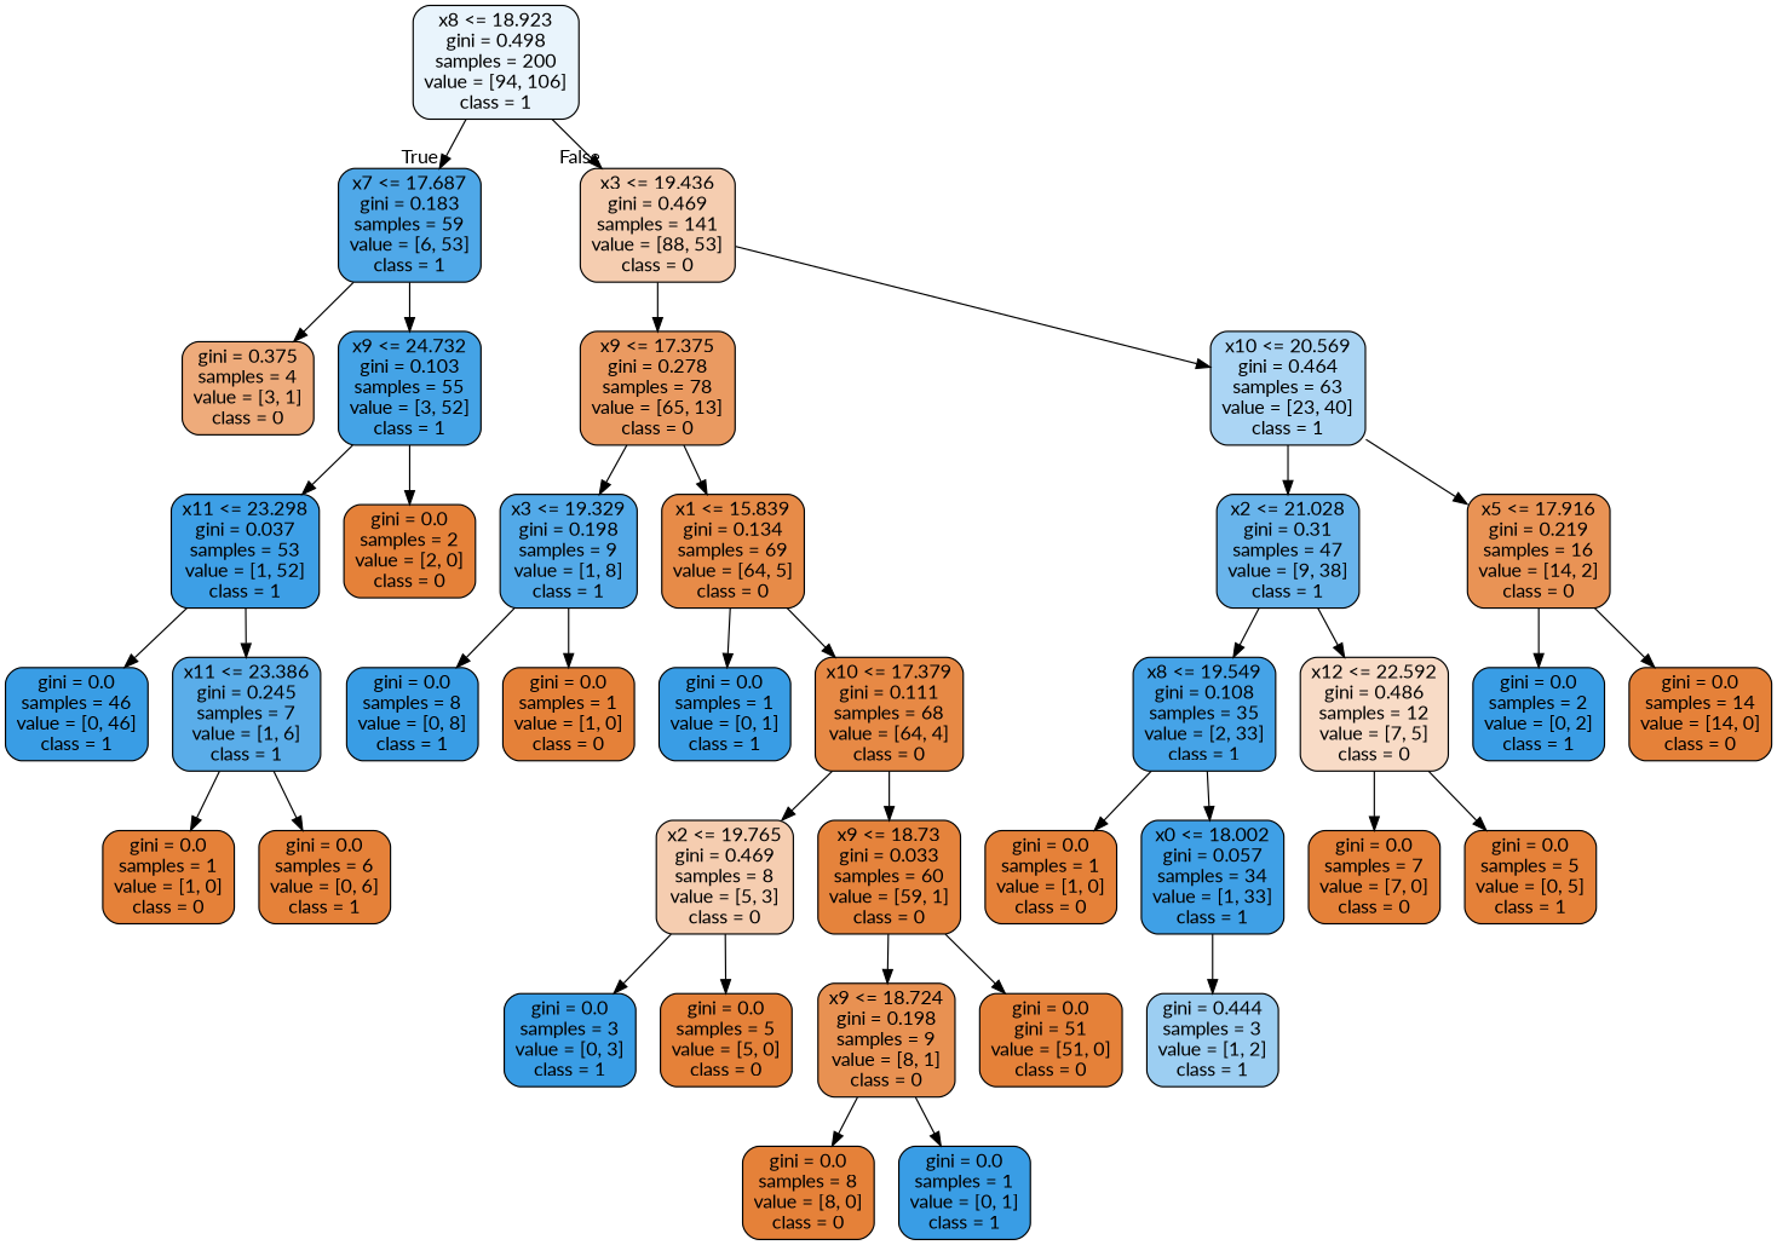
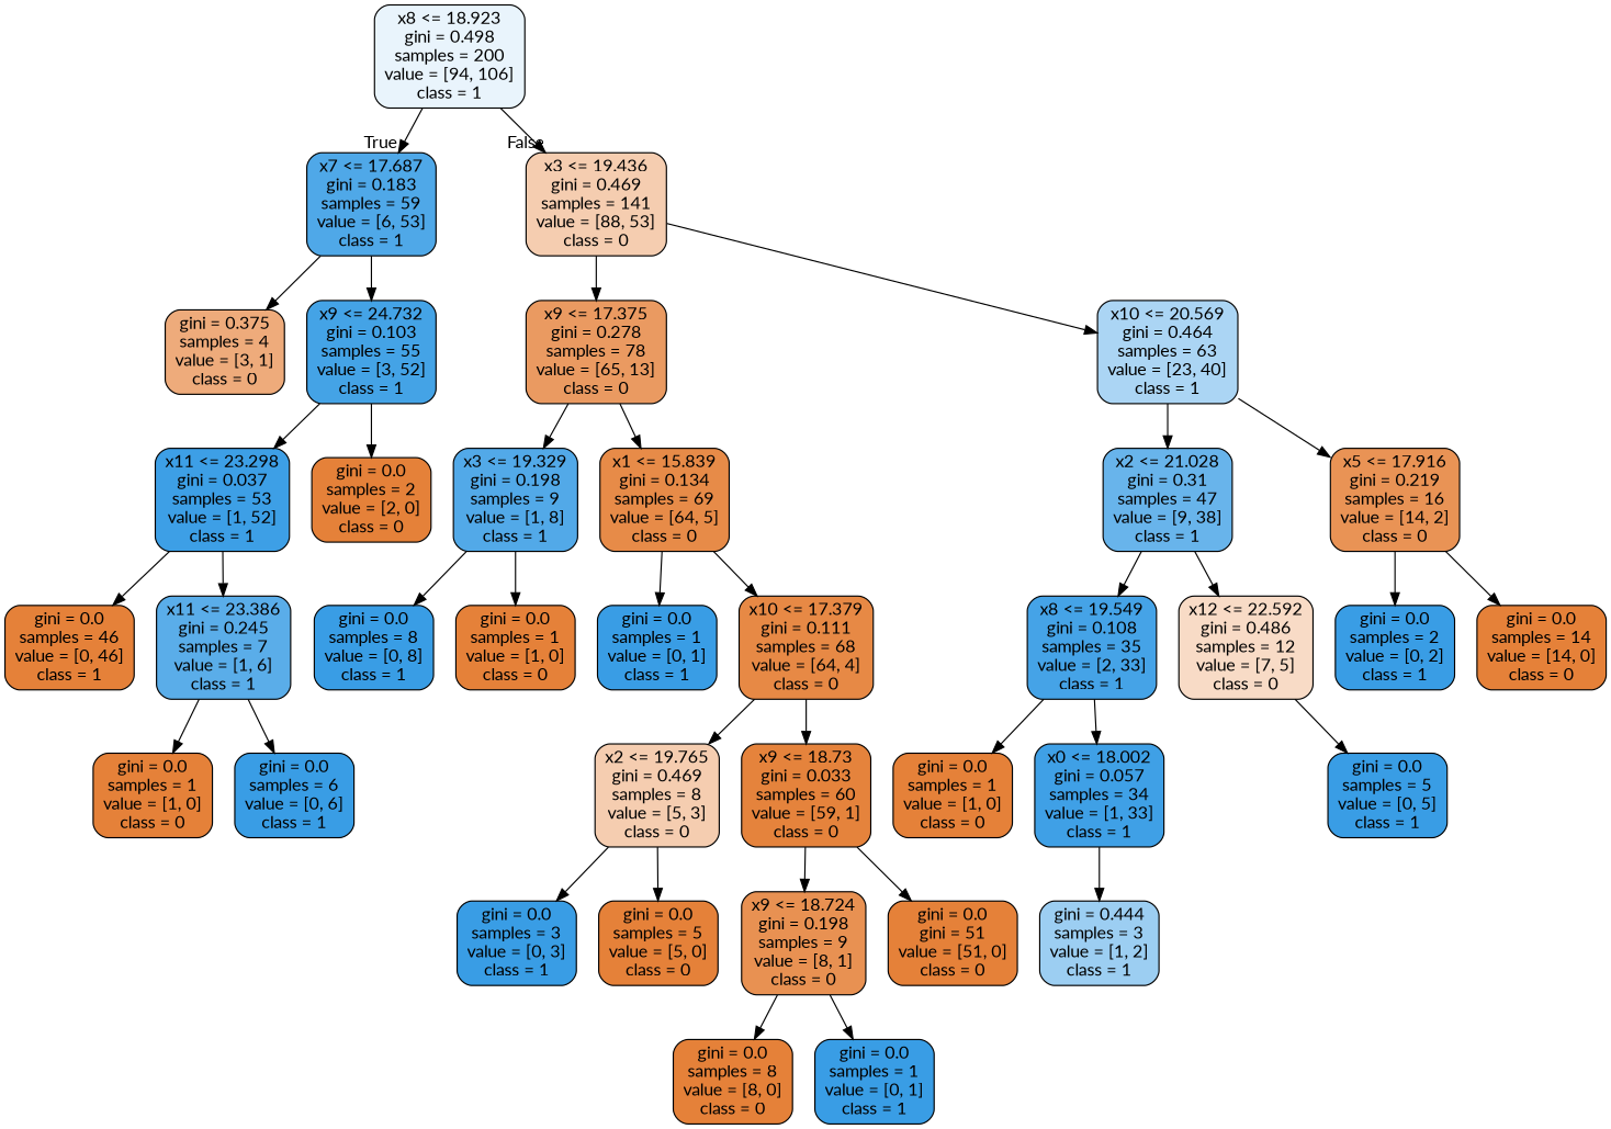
  digraph {
    fontname=Lato
    node [color=black fillcolor="#e58139" fontname=Lato shape=box style="filled, rounded"]
    edge [fontname=Lato]
    n1 [fillcolor="#e9f4fc" label="x8 <= 18.923\ngini = 0.498\nsamples = 200\nvalue = [94, 106]\nclass = 1"]
    n2 [fillcolor="#4fa8e8" label="x7 <= 17.687\ngini = 0.183\nsamples = 59\nvalue = [6, 53]\nclass = 1"]
    n3 [fillcolor="#f5cdb0" label="x3 <= 19.436\ngini = 0.469\nsamples = 141\nvalue = [88, 53]\nclass = 0"]
    n4 [fillcolor="#eeab7b" label="gini = 0.375\nsamples = 4\nvalue = [3, 1]\nclass = 0"]
    n5 [fillcolor="#44a3e6" label="x9 <= 24.732\ngini = 0.103\nsamples = 55\nvalue = [3, 52]\nclass = 1"]
    n6 [fillcolor="#ea9a61" label="x9 <= 17.375\ngini = 0.278\nsamples = 78\nvalue = [65, 13]\nclass = 0"]
    n7 [fillcolor="#abd5f4" label="x10 <= 20.569\ngini = 0.464\nsamples = 63\nvalue = [23, 40]\nclass = 1"]
    n8 [fillcolor="#3d9fe6" label="x11 <= 23.298\ngini = 0.037\nsamples = 53\nvalue = [1, 52]\nclass = 1"]
    n9 [label="gini = 0.0\nsamples = 2\nvalue = [2, 0]\nclass = 0"]
-   n10 [fillcolor="#399de5" label="gini = 0.0\nsamples = 46\nvalue = [0, 46]\nclass = 1"]
+   n10 [label="gini = 0.0\nsamples = 46\nvalue = [0, 46]\nclass = 1"]
    n11 [fillcolor="#5aade9" label="x11 <= 23.386\ngini = 0.245\nsamples = 7\nvalue = [1, 6]\nclass = 1"]
    n12 [label="gini = 0.0\nsamples = 1\nvalue = [1, 0]\nclass = 0"]
-   n13 [label="gini = 0.0\nsamples = 6\nvalue = [0, 6]\nclass = 1"]
+   n13 [fillcolor="#399de5" label="gini = 0.0\nsamples = 6\nvalue = [0, 6]\nclass = 1"]
    n14 [fillcolor="#52a9e8" label="x3 <= 19.329\ngini = 0.198\nsamples = 9\nvalue = [1, 8]\nclass = 1"]
    n15 [fillcolor="#e78b48" label="x1 <= 15.839\ngini = 0.134\nsamples = 69\nvalue = [64, 5]\nclass = 0"]
    n16 [fillcolor="#68b4eb" label="x2 <= 21.028\ngini = 0.31\nsamples = 47\nvalue = [9, 38]\nclass = 1"]
    n17 [fillcolor="#e99355" label="x5 <= 17.916\ngini = 0.219\nsamples = 16\nvalue = [14, 2]\nclass = 0"]
    n18 [fillcolor="#399de5" label="gini = 0.0\nsamples = 8\nvalue = [0, 8]\nclass = 1"]
    n19 [label="gini = 0.0\nsamples = 1\nvalue = [1, 0]\nclass = 0"]
    n20 [fillcolor="#399de5" label="gini = 0.0\nsamples = 1\nvalue = [0, 1]\nclass = 1"]
    n21 [fillcolor="#e78945" label="x10 <= 17.379\ngini = 0.111\nsamples = 68\nvalue = [64, 4]\nclass = 0"]
    n22 [fillcolor="#f5cdb0" label="x2 <= 19.765\ngini = 0.469\nsamples = 8\nvalue = [5, 3]\nclass = 0"]
    n23 [fillcolor="#e5833c" label="x9 <= 18.73\ngini = 0.033\nsamples = 60\nvalue = [59, 1]\nclass = 0"]
    n24 [fillcolor="#399de5" label="gini = 0.0\nsamples = 3\nvalue = [0, 3]\nclass = 1"]
    n25 [label="gini = 0.0\nsamples = 5\nvalue = [5, 0]\nclass = 0"]
    n26 [fillcolor="#e89152" label="x9 <= 18.724\ngini = 0.198\nsamples = 9\nvalue = [8, 1]\nclass = 0"]
    n27 [label="gini = 0.0\ngini = 51\nvalue = [51, 0]\nclass = 0"]
    n28 [label="gini = 0.0\nsamples = 8\nvalue = [8, 0]\nclass = 0"]
    n29 [fillcolor="#399de5" label="gini = 0.0\nsamples = 1\nvalue = [0, 1]\nclass = 1"]
    n30 [fillcolor="#45a3e7" label="x8 <= 19.549\ngini = 0.108\nsamples = 35\nvalue = [2, 33]\nclass = 1"]
    n31 [fillcolor="#f8dbc6" label="x12 <= 22.592\ngini = 0.486\nsamples = 12\nvalue = [7, 5]\nclass = 0"]
    n32 [fillcolor="#399de5" label="gini = 0.0\nsamples = 2\nvalue = [0, 2]\nclass = 1"]
    n33 [label="gini = 0.0\nsamples = 14\nvalue = [14, 0]\nclass = 0"]
    n34 [label="gini = 0.0\nsamples = 1\nvalue = [1, 0]\nclass = 0"]
    n35 [fillcolor="#3fa0e6" label="x0 <= 18.002\ngini = 0.057\nsamples = 34\nvalue = [1, 33]\nclass = 1"]
-   n36 [label="gini = 0.0\nsamples = 7\nvalue = [7, 0]\nclass = 0"]
-   n37 [label="gini = 0.0\nsamples = 5\nvalue = [0, 5]\nclass = 1"]
+   n37 [fillcolor="#399de5" label="gini = 0.0\nsamples = 5\nvalue = [0, 5]\nclass = 1"]
    n38 [fillcolor="#9ccef2" label="gini = 0.444\nsamples = 3\nvalue = [1, 2]\nclass = 1"]
    n1 -> n2 [headlabel=True labelangle=45 labeldistance=2.5]
    n1 -> n3 [headlabel=False labelangle=-45 labeldistance=2.5]
    n2 -> n4
    n2 -> n5
    n3 -> n6
    n3 -> n7
    n5 -> n8
    n5 -> n9
    n6 -> n14
    n6 -> n15
    n7 -> n16
    n7 -> n17
    n8 -> n10
    n8 -> n11
    n11 -> n12
    n11 -> n13
    n14 -> n18
    n14 -> n19
    n15 -> n20
    n15 -> n21
    n16 -> n30
    n16 -> n31
    n17 -> n32
    n17 -> n33
    n21 -> n22
    n21 -> n23
    n22 -> n24
    n22 -> n25
    n23 -> n26
    n23 -> n27
    n26 -> n28
    n26 -> n29
    n30 -> n34
    n30 -> n35
-   n31 -> n36
    n31 -> n37
    n35 -> n38
  }
